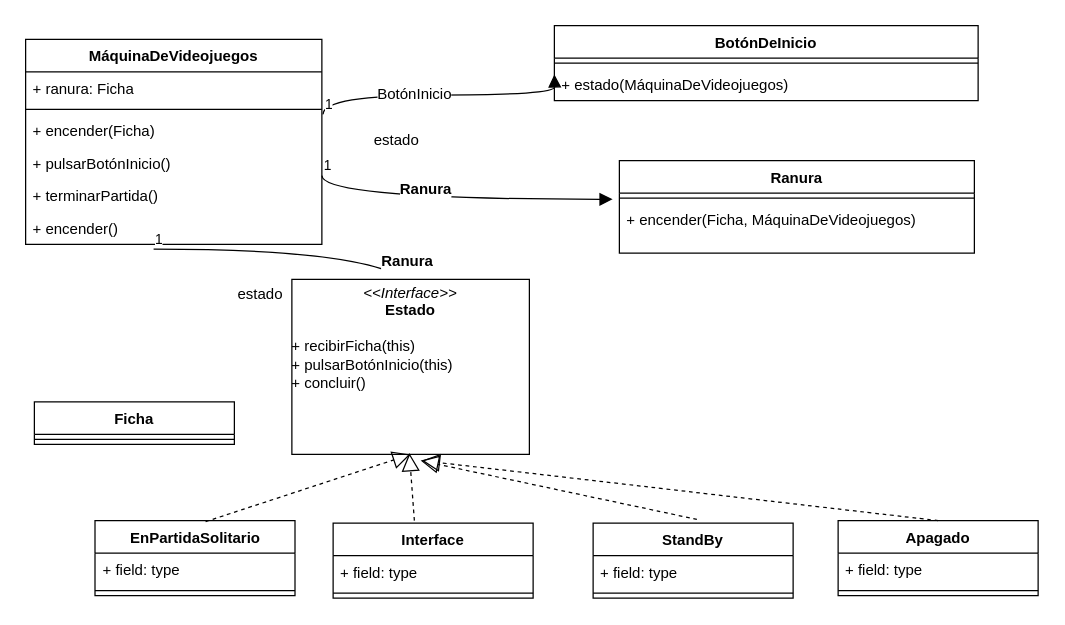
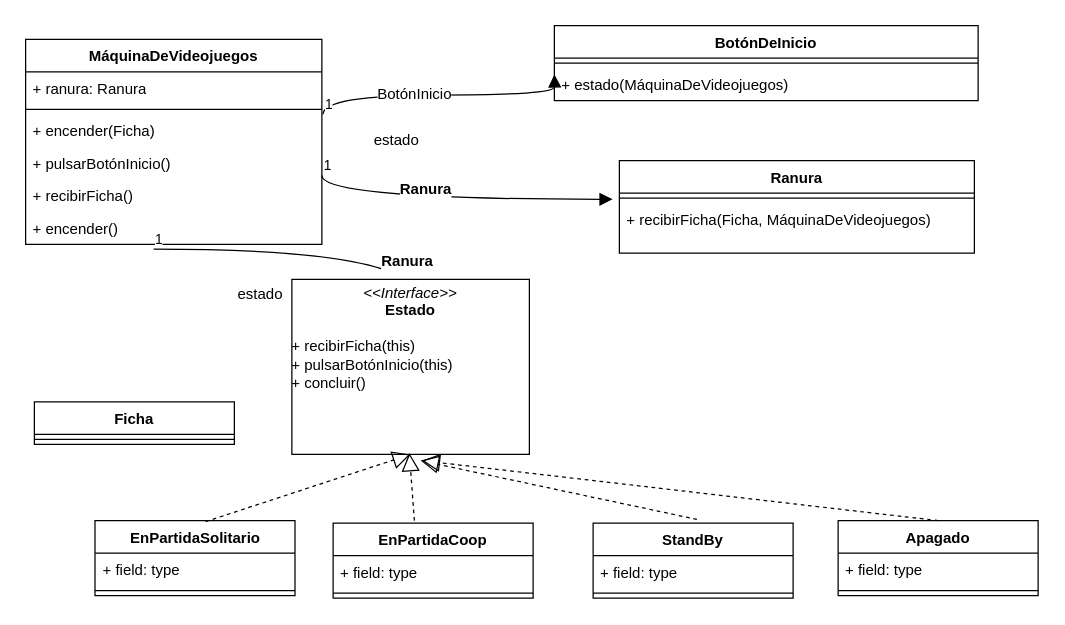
  <mxCell id="0" />
  <mxCell id="1" parent="0" />
  <mxCell id="2" value="Ranura" style="swimlane;fontStyle=1;align=center;verticalAlign=top;childLayout=stackLayout;horizontal=1;startSize=26;horizontalStack=0;resizeParent=1;resizeParentMax=0;resizeLast=0;collapsible=1;marginBottom=0;whiteSpace=wrap;html=1;" parent="1" vertex="1"><mxGeometry x="495" y="128" width="284" height="74" as="geometry" /></mxCell>
  <mxCell id="3" value="" style="line;strokeWidth=1;fillColor=none;align=left;verticalAlign=middle;spacingTop=-1;spacingLeft=3;spacingRight=3;rotatable=0;labelPosition=right;points=[];portConstraint=eastwest;strokeColor=inherit;" parent="2" vertex="1"><mxGeometry y="26" width="284" height="8" as="geometry" /></mxCell>
- <mxCell id="4" value="+ encender(Ficha, MáquinaDeVideojuegos&lt;span style=&quot;background-color: initial;&quot;&gt;)&lt;/span&gt;" style="text;strokeColor=none;fillColor=none;align=left;verticalAlign=top;spacingLeft=4;spacingRight=4;overflow=hidden;rotatable=0;points=[[0,0.5],[1,0.5]];portConstraint=eastwest;whiteSpace=wrap;html=1;" parent="2" vertex="1"><mxGeometry y="34" width="284" height="40" as="geometry" /></mxCell>
+ <mxCell id="4" value="+ recibirFicha(Ficha, MáquinaDeVideojuegos&lt;span style=&quot;background-color: initial;&quot;&gt;)&lt;/span&gt;" style="text;strokeColor=none;fillColor=none;align=left;verticalAlign=top;spacingLeft=4;spacingRight=4;overflow=hidden;rotatable=0;points=[[0,0.5],[1,0.5]];portConstraint=eastwest;whiteSpace=wrap;html=1;" parent="2" vertex="1"><mxGeometry y="34" width="284" height="40" as="geometry" /></mxCell>
  <mxCell id="5" value="BotónDeInicio" style="swimlane;fontStyle=1;align=center;verticalAlign=top;childLayout=stackLayout;horizontal=1;startSize=26;horizontalStack=0;resizeParent=1;resizeParentMax=0;resizeLast=0;collapsible=1;marginBottom=0;whiteSpace=wrap;html=1;" parent="1" vertex="1"><mxGeometry x="443" y="20" width="339" height="60" as="geometry" /></mxCell>
  <mxCell id="6" value="" style="line;strokeWidth=1;fillColor=none;align=left;verticalAlign=middle;spacingTop=-1;spacingLeft=3;spacingRight=3;rotatable=0;labelPosition=right;points=[];portConstraint=eastwest;strokeColor=inherit;" parent="5" vertex="1"><mxGeometry y="26" width="339" height="8" as="geometry" /></mxCell>
  <mxCell id="7" value="+ estado(MáquinaDeVideojuegos)" style="text;strokeColor=none;fillColor=none;align=left;verticalAlign=top;spacingLeft=4;spacingRight=4;overflow=hidden;rotatable=0;points=[[0,0.5],[1,0.5]];portConstraint=eastwest;whiteSpace=wrap;html=1;" parent="5" vertex="1"><mxGeometry y="34" width="339" height="26" as="geometry" /></mxCell>
  <mxCell id="8" value="MáquinaDeVideojuegos" style="swimlane;fontStyle=1;align=center;verticalAlign=top;childLayout=stackLayout;horizontal=1;startSize=26;horizontalStack=0;resizeParent=1;resizeParentMax=0;resizeLast=0;collapsible=1;marginBottom=0;whiteSpace=wrap;html=1;" parent="1" vertex="1"><mxGeometry x="20" y="31" width="237" height="164" as="geometry" /></mxCell>
- <mxCell id="9" value="+ ranura: Ficha" style="text;strokeColor=none;fillColor=none;align=left;verticalAlign=top;spacingLeft=4;spacingRight=4;overflow=hidden;rotatable=0;points=[[0,0.5],[1,0.5]];portConstraint=eastwest;whiteSpace=wrap;html=1;" parent="8" vertex="1"><mxGeometry y="26" width="237" height="26" as="geometry" /></mxCell>
+ <mxCell id="9" value="+ ranura: Ranura" style="text;strokeColor=none;fillColor=none;align=left;verticalAlign=top;spacingLeft=4;spacingRight=4;overflow=hidden;rotatable=0;points=[[0,0.5],[1,0.5]];portConstraint=eastwest;whiteSpace=wrap;html=1;" parent="8" vertex="1"><mxGeometry y="26" width="237" height="26" as="geometry" /></mxCell>
  <mxCell id="10" value="" style="line;strokeWidth=1;fillColor=none;align=left;verticalAlign=middle;spacingTop=-1;spacingLeft=3;spacingRight=3;rotatable=0;labelPosition=right;points=[];portConstraint=eastwest;strokeColor=inherit;" parent="8" vertex="1"><mxGeometry y="52" width="237" height="8" as="geometry" /></mxCell>
  <mxCell id="11" value="+ encender(Ficha)" style="text;strokeColor=none;fillColor=none;align=left;verticalAlign=top;spacingLeft=4;spacingRight=4;overflow=hidden;rotatable=0;points=[[0,0.5],[1,0.5]];portConstraint=eastwest;whiteSpace=wrap;html=1;" parent="8" vertex="1"><mxGeometry y="60" width="237" height="26" as="geometry" /></mxCell>
  <mxCell id="12" value="+ pulsarBotónInicio()" style="text;strokeColor=none;fillColor=none;align=left;verticalAlign=top;spacingLeft=4;spacingRight=4;overflow=hidden;rotatable=0;points=[[0,0.5],[1,0.5]];portConstraint=eastwest;whiteSpace=wrap;html=1;" vertex="1" parent="8"><mxGeometry y="86" width="237" height="26" as="geometry" /></mxCell>
- <mxCell id="13" value="+ terminarPartida()" style="text;strokeColor=none;fillColor=none;align=left;verticalAlign=top;spacingLeft=4;spacingRight=4;overflow=hidden;rotatable=0;points=[[0,0.5],[1,0.5]];portConstraint=eastwest;whiteSpace=wrap;html=1;" vertex="1" parent="8"><mxGeometry y="112" width="237" height="26" as="geometry" /></mxCell>
+ <mxCell id="13" value="+ recibirFicha()" style="text;strokeColor=none;fillColor=none;align=left;verticalAlign=top;spacingLeft=4;spacingRight=4;overflow=hidden;rotatable=0;points=[[0,0.5],[1,0.5]];portConstraint=eastwest;whiteSpace=wrap;html=1;" vertex="1" parent="8"><mxGeometry y="112" width="237" height="26" as="geometry" /></mxCell>
  <mxCell id="14" value="+ encender()" style="text;strokeColor=none;fillColor=none;align=left;verticalAlign=top;spacingLeft=4;spacingRight=4;overflow=hidden;rotatable=0;points=[[0,0.5],[1,0.5]];portConstraint=eastwest;whiteSpace=wrap;html=1;" parent="8" vertex="1"><mxGeometry y="138" width="237" height="26" as="geometry" /></mxCell>
  <mxCell id="15" value="Ficha" style="swimlane;fontStyle=1;align=center;verticalAlign=top;childLayout=stackLayout;horizontal=1;startSize=26;horizontalStack=0;resizeParent=1;resizeParentMax=0;resizeLast=0;collapsible=1;marginBottom=0;whiteSpace=wrap;html=1;" parent="1" vertex="1"><mxGeometry x="27" y="321" width="160" height="34" as="geometry" /></mxCell>
  <mxCell id="16" value="" style="line;strokeWidth=1;fillColor=none;align=left;verticalAlign=middle;spacingTop=-1;spacingLeft=3;spacingRight=3;rotatable=0;labelPosition=right;points=[];portConstraint=eastwest;strokeColor=inherit;" parent="15" vertex="1"><mxGeometry y="26" width="160" height="8" as="geometry" /></mxCell>
  <mxCell id="17" value="EnPartidaSolitario" style="swimlane;fontStyle=1;align=center;verticalAlign=top;childLayout=stackLayout;horizontal=1;startSize=26;horizontalStack=0;resizeParent=1;resizeParentMax=0;resizeLast=0;collapsible=1;marginBottom=0;whiteSpace=wrap;html=1;" parent="1" vertex="1"><mxGeometry x="75.5" y="416" width="160" height="60" as="geometry" /></mxCell>
  <mxCell id="18" value="+ field: type" style="text;strokeColor=none;fillColor=none;align=left;verticalAlign=top;spacingLeft=4;spacingRight=4;overflow=hidden;rotatable=0;points=[[0,0.5],[1,0.5]];portConstraint=eastwest;whiteSpace=wrap;html=1;" parent="17" vertex="1"><mxGeometry y="26" width="160" height="26" as="geometry" /></mxCell>
  <mxCell id="19" value="" style="line;strokeWidth=1;fillColor=none;align=left;verticalAlign=middle;spacingTop=-1;spacingLeft=3;spacingRight=3;rotatable=0;labelPosition=right;points=[];portConstraint=eastwest;strokeColor=inherit;" parent="17" vertex="1"><mxGeometry y="52" width="160" height="8" as="geometry" /></mxCell>
- <mxCell id="20" value="Interface" style="swimlane;fontStyle=1;align=center;verticalAlign=top;childLayout=stackLayout;horizontal=1;startSize=26;horizontalStack=0;resizeParent=1;resizeParentMax=0;resizeLast=0;collapsible=1;marginBottom=0;whiteSpace=wrap;html=1;" parent="1" vertex="1"><mxGeometry x="266" y="418" width="160" height="60" as="geometry" /></mxCell>
+ <mxCell id="20" value="EnPartidaCoop" style="swimlane;fontStyle=1;align=center;verticalAlign=top;childLayout=stackLayout;horizontal=1;startSize=26;horizontalStack=0;resizeParent=1;resizeParentMax=0;resizeLast=0;collapsible=1;marginBottom=0;whiteSpace=wrap;html=1;" parent="1" vertex="1"><mxGeometry x="266" y="418" width="160" height="60" as="geometry" /></mxCell>
  <mxCell id="21" value="+ field: type" style="text;strokeColor=none;fillColor=none;align=left;verticalAlign=top;spacingLeft=4;spacingRight=4;overflow=hidden;rotatable=0;points=[[0,0.5],[1,0.5]];portConstraint=eastwest;whiteSpace=wrap;html=1;" parent="20" vertex="1"><mxGeometry y="26" width="160" height="26" as="geometry" /></mxCell>
  <mxCell id="22" value="" style="line;strokeWidth=1;fillColor=none;align=left;verticalAlign=middle;spacingTop=-1;spacingLeft=3;spacingRight=3;rotatable=0;labelPosition=right;points=[];portConstraint=eastwest;strokeColor=inherit;" parent="20" vertex="1"><mxGeometry y="52" width="160" height="8" as="geometry" /></mxCell>
  <mxCell id="23" value="StandBy" style="swimlane;fontStyle=1;align=center;verticalAlign=top;childLayout=stackLayout;horizontal=1;startSize=26;horizontalStack=0;resizeParent=1;resizeParentMax=0;resizeLast=0;collapsible=1;marginBottom=0;whiteSpace=wrap;html=1;" parent="1" vertex="1"><mxGeometry x="474" y="418" width="160" height="60" as="geometry" /></mxCell>
  <mxCell id="24" value="+ field: type" style="text;strokeColor=none;fillColor=none;align=left;verticalAlign=top;spacingLeft=4;spacingRight=4;overflow=hidden;rotatable=0;points=[[0,0.5],[1,0.5]];portConstraint=eastwest;whiteSpace=wrap;html=1;" parent="23" vertex="1"><mxGeometry y="26" width="160" height="26" as="geometry" /></mxCell>
  <mxCell id="25" value="" style="line;strokeWidth=1;fillColor=none;align=left;verticalAlign=middle;spacingTop=-1;spacingLeft=3;spacingRight=3;rotatable=0;labelPosition=right;points=[];portConstraint=eastwest;strokeColor=inherit;" parent="23" vertex="1"><mxGeometry y="52" width="160" height="8" as="geometry" /></mxCell>
  <mxCell id="26" value="estado" style="endArrow=block;endFill=1;html=1;edgeStyle=orthogonalEdgeStyle;align=left;verticalAlign=top;rounded=0;fontSize=12;startSize=8;endSize=8;curved=1;exitX=0.432;exitY=1.143;exitDx=0;exitDy=0;exitPerimeter=0;entryX=0.5;entryY=0;entryDx=0;entryDy=0;" parent="1" source="14" edge="1"><mxGeometry x="-0.494" y="-22" relative="1" as="geometry"><mxPoint x="243" y="330" as="sourcePoint" /><mxPoint x="334" y="249" as="targetPoint" /><mxPoint as="offset" /></mxGeometry></mxCell>
  <mxCell id="27" value="1" style="edgeLabel;resizable=0;html=1;align=left;verticalAlign=bottom;" parent="26" connectable="0" vertex="1"><mxGeometry x="-1" relative="1" as="geometry" /></mxCell>
  <mxCell id="28" value="estado" style="endArrow=block;endFill=1;html=1;edgeStyle=orthogonalEdgeStyle;align=left;verticalAlign=top;rounded=0;fontSize=12;startSize=8;endSize=8;curved=1;exitX=1.004;exitY=0;exitDx=0;exitDy=0;exitPerimeter=0;entryX=0;entryY=0.5;entryDx=0;entryDy=0;" edge="1" parent="1" source="11"><mxGeometry x="-0.494" y="-22" relative="1" as="geometry"><mxPoint x="132" y="157" as="sourcePoint" /><mxPoint x="443" y="59" as="targetPoint" /><mxPoint as="offset" /></mxGeometry></mxCell>
  <mxCell id="29" value="1" style="edgeLabel;resizable=0;html=1;align=left;verticalAlign=bottom;" connectable="0" vertex="1" parent="28"><mxGeometry x="-1" relative="1" as="geometry" /></mxCell>
  <mxCell id="30" value="BotónInicio" style="edgeLabel;html=1;align=center;verticalAlign=middle;resizable=0;points=[];fontSize=12;" vertex="1" connectable="0" parent="28"><mxGeometry x="-0.195" y="1" relative="1" as="geometry"><mxPoint as="offset" /></mxGeometry></mxCell>
  <mxCell id="31" value="&#10;&lt;span style=&quot;color: rgb(0, 0, 0); font-family: Helvetica; font-size: 12px; font-style: normal; font-variant-ligatures: normal; font-variant-caps: normal; font-weight: 700; letter-spacing: normal; orphans: 2; text-align: center; text-indent: 0px; text-transform: none; widows: 2; word-spacing: 0px; -webkit-text-stroke-width: 0px; white-space: normal; background-color: rgb(255, 255, 255); text-decoration-thickness: initial; text-decoration-style: initial; text-decoration-color: initial; display: inline !important; float: none;&quot;&gt;Ranura&lt;/span&gt;&#10;&#10;" style="endArrow=block;endFill=1;html=1;edgeStyle=orthogonalEdgeStyle;align=left;verticalAlign=top;rounded=0;fontSize=12;startSize=8;endSize=8;curved=1;exitX=1.004;exitY=0;exitDx=0;exitDy=0;exitPerimeter=0;entryX=-0.019;entryY=-0.077;entryDx=0;entryDy=0;entryPerimeter=0;" edge="1" parent="1" target="4"><mxGeometry x="-0.494" y="-22" relative="1" as="geometry"><mxPoint x="257" y="140" as="sourcePoint" /><mxPoint x="442" y="108" as="targetPoint" /><mxPoint as="offset" /></mxGeometry></mxCell>
  <mxCell id="32" value="1" style="edgeLabel;resizable=0;html=1;align=left;verticalAlign=bottom;" connectable="0" vertex="1" parent="31"><mxGeometry x="-1" relative="1" as="geometry" /></mxCell>
  <mxCell id="33" value="&#10;&lt;span style=&quot;color: rgb(0, 0, 0); font-family: Helvetica; font-size: 12px; font-style: normal; font-variant-ligatures: normal; font-variant-caps: normal; font-weight: 700; letter-spacing: normal; orphans: 2; text-align: center; text-indent: 0px; text-transform: none; widows: 2; word-spacing: 0px; -webkit-text-stroke-width: 0px; white-space: normal; background-color: rgb(255, 255, 255); text-decoration-thickness: initial; text-decoration-style: initial; text-decoration-color: initial; display: inline !important; float: none;&quot;&gt;Ranura&lt;/span&gt;&#10;&#10;" style="edgeLabel;html=1;align=center;verticalAlign=middle;resizable=0;points=[];fontSize=12;" vertex="1" connectable="0" parent="31"><mxGeometry x="-0.195" y="1" relative="1" as="geometry"><mxPoint as="offset" /></mxGeometry></mxCell>
  <mxCell id="34" value="Apagado" style="swimlane;fontStyle=1;align=center;verticalAlign=top;childLayout=stackLayout;horizontal=1;startSize=26;horizontalStack=0;resizeParent=1;resizeParentMax=0;resizeLast=0;collapsible=1;marginBottom=0;whiteSpace=wrap;html=1;" vertex="1" parent="1"><mxGeometry x="670" y="416" width="160" height="60" as="geometry" /></mxCell>
  <mxCell id="35" value="+ field: type" style="text;strokeColor=none;fillColor=none;align=left;verticalAlign=top;spacingLeft=4;spacingRight=4;overflow=hidden;rotatable=0;points=[[0,0.5],[1,0.5]];portConstraint=eastwest;whiteSpace=wrap;html=1;" vertex="1" parent="34"><mxGeometry y="26" width="160" height="26" as="geometry" /></mxCell>
  <mxCell id="36" value="" style="line;strokeWidth=1;fillColor=none;align=left;verticalAlign=middle;spacingTop=-1;spacingLeft=3;spacingRight=3;rotatable=0;labelPosition=right;points=[];portConstraint=eastwest;strokeColor=inherit;" vertex="1" parent="34"><mxGeometry y="52" width="160" height="8" as="geometry" /></mxCell>
  <mxCell id="37" value="&lt;p style=&quot;margin:0px;margin-top:4px;text-align:center;&quot;&gt;&lt;i&gt;&amp;lt;&amp;lt;Interface&amp;gt;&amp;gt;&lt;/i&gt;&lt;br&gt;&lt;b&gt;Estado&lt;/b&gt;&lt;/p&gt;&lt;br&gt;+ recibirFicha(this)&lt;div&gt;+ pulsarBotónInicio(this)&lt;br&gt;&lt;div&gt;+ concluir()&lt;br&gt;&lt;/div&gt;&lt;/div&gt;" style="verticalAlign=top;align=left;overflow=fill;html=1;whiteSpace=wrap;" vertex="1" parent="1"><mxGeometry x="233" y="223" width="190" height="140" as="geometry" /></mxCell>
  <mxCell id="38" value="" style="endArrow=block;dashed=1;endFill=0;endSize=12;html=1;rounded=0;fontSize=12;curved=1;entryX=0.5;entryY=1;entryDx=0;entryDy=0;" edge="1" parent="1" target="37"><mxGeometry width="160" relative="1" as="geometry"><mxPoint x="164" y="416.82" as="sourcePoint" /><mxPoint x="324" y="416.82" as="targetPoint" /></mxGeometry></mxCell>
  <mxCell id="39" value="" style="endArrow=block;dashed=1;endFill=0;endSize=12;html=1;rounded=0;fontSize=12;curved=1;" edge="1" parent="1"><mxGeometry width="160" relative="1" as="geometry"><mxPoint x="331" y="416" as="sourcePoint" /><mxPoint x="327" y="362" as="targetPoint" /></mxGeometry></mxCell>
  <mxCell id="40" value="" style="endArrow=block;dashed=1;endFill=0;endSize=12;html=1;rounded=0;fontSize=12;curved=1;" edge="1" parent="1"><mxGeometry width="160" relative="1" as="geometry"><mxPoint x="557" y="415" as="sourcePoint" /><mxPoint x="336" y="368" as="targetPoint" /></mxGeometry></mxCell>
  <mxCell id="41" value="" style="endArrow=block;dashed=1;endFill=0;endSize=12;html=1;rounded=0;fontSize=12;curved=1;exitX=0.5;exitY=0;exitDx=0;exitDy=0;" edge="1" parent="1" source="34"><mxGeometry width="160" relative="1" as="geometry"><mxPoint x="194" y="446.82" as="sourcePoint" /><mxPoint x="337" y="368" as="targetPoint" /></mxGeometry></mxCell>
